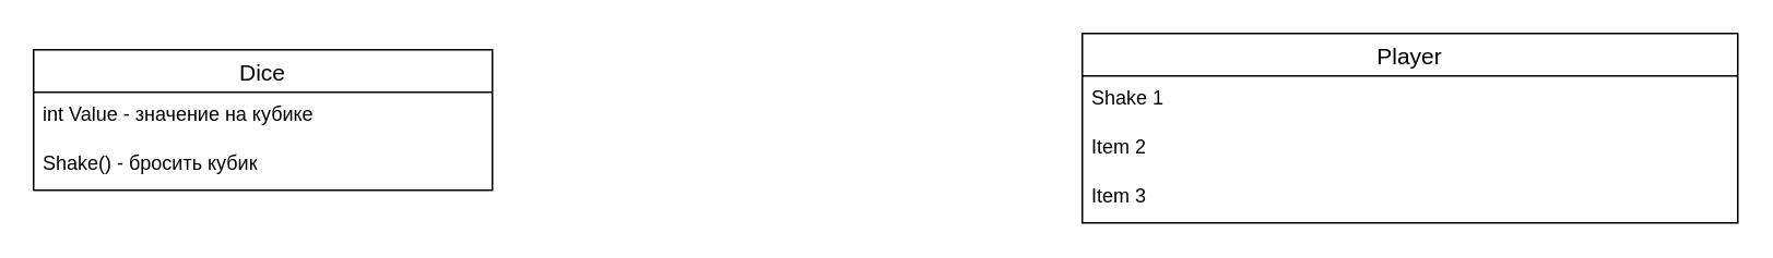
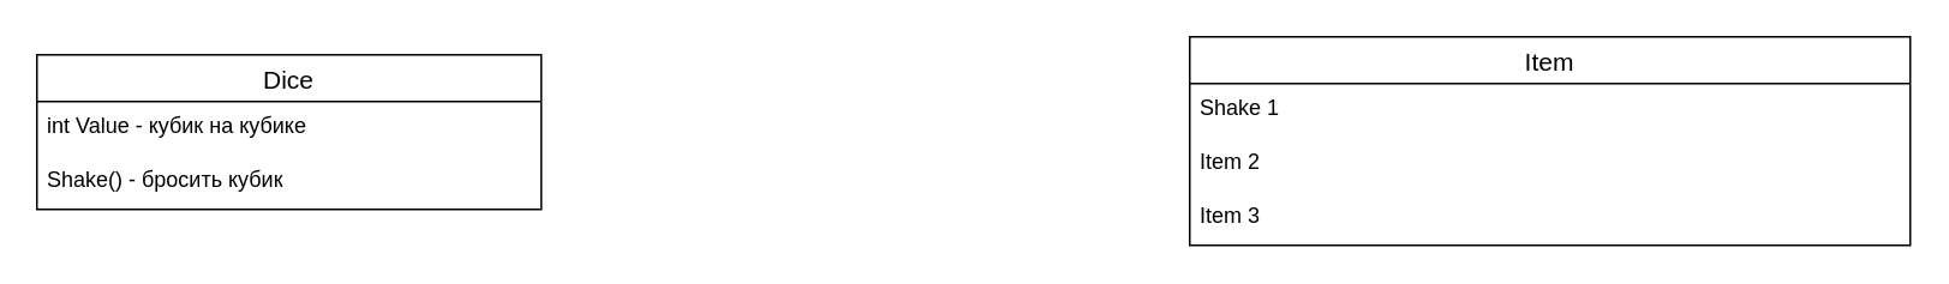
  <mxCell id="0" />
  <mxCell id="1" parent="0" />
  <mxCell id="2" value="Dice" style="swimlane;fontStyle=0;childLayout=stackLayout;horizontal=1;startSize=26;horizontalStack=0;resizeParent=1;resizeParentMax=0;resizeLast=0;collapsible=1;marginBottom=0;align=center;fontSize=14;" vertex="1" parent="1"><mxGeometry x="20" y="30" width="280" height="86" as="geometry" /></mxCell>
- <mxCell id="3" value="int Value - значение на кубике" style="text;strokeColor=none;fillColor=none;spacingLeft=4;spacingRight=4;overflow=hidden;rotatable=0;points=[[0,0.5],[1,0.5]];portConstraint=eastwest;fontSize=12;whiteSpace=wrap;html=1;" vertex="1" parent="2"><mxGeometry y="26" width="280" height="30" as="geometry" /></mxCell>
+ <mxCell id="3" value="int Value - кубик на кубике" style="text;strokeColor=none;fillColor=none;spacingLeft=4;spacingRight=4;overflow=hidden;rotatable=0;points=[[0,0.5],[1,0.5]];portConstraint=eastwest;fontSize=12;whiteSpace=wrap;html=1;" vertex="1" parent="2"><mxGeometry y="26" width="280" height="30" as="geometry" /></mxCell>
  <mxCell id="4" value="Shake() - бросить кубик" style="text;strokeColor=none;fillColor=none;spacingLeft=4;spacingRight=4;overflow=hidden;rotatable=0;points=[[0,0.5],[1,0.5]];portConstraint=eastwest;fontSize=12;whiteSpace=wrap;html=1;" vertex="1" parent="2"><mxGeometry y="56" width="280" height="30" as="geometry" /></mxCell>
- <mxCell id="5" value="Player" style="swimlane;fontStyle=0;childLayout=stackLayout;horizontal=1;startSize=26;horizontalStack=0;resizeParent=1;resizeParentMax=0;resizeLast=0;collapsible=1;marginBottom=0;align=center;fontSize=14;" vertex="1" parent="1"><mxGeometry x="660" y="20" width="400" height="116" as="geometry" /></mxCell>
+ <mxCell id="5" value="Item" style="swimlane;fontStyle=0;childLayout=stackLayout;horizontal=1;startSize=26;horizontalStack=0;resizeParent=1;resizeParentMax=0;resizeLast=0;collapsible=1;marginBottom=0;align=center;fontSize=14;" vertex="1" parent="1"><mxGeometry x="660" y="20" width="400" height="116" as="geometry" /></mxCell>
  <mxCell id="6" value="Shake 1" style="text;strokeColor=none;fillColor=none;spacingLeft=4;spacingRight=4;overflow=hidden;rotatable=0;points=[[0,0.5],[1,0.5]];portConstraint=eastwest;fontSize=12;whiteSpace=wrap;html=1;" vertex="1" parent="5"><mxGeometry y="26" width="400" height="30" as="geometry" /></mxCell>
  <mxCell id="7" value="Item 2" style="text;strokeColor=none;fillColor=none;spacingLeft=4;spacingRight=4;overflow=hidden;rotatable=0;points=[[0,0.5],[1,0.5]];portConstraint=eastwest;fontSize=12;whiteSpace=wrap;html=1;" vertex="1" parent="5"><mxGeometry y="56" width="400" height="30" as="geometry" /></mxCell>
  <mxCell id="8" value="Item 3" style="text;strokeColor=none;fillColor=none;spacingLeft=4;spacingRight=4;overflow=hidden;rotatable=0;points=[[0,0.5],[1,0.5]];portConstraint=eastwest;fontSize=12;whiteSpace=wrap;html=1;" vertex="1" parent="5"><mxGeometry y="86" width="400" height="30" as="geometry" /></mxCell>
